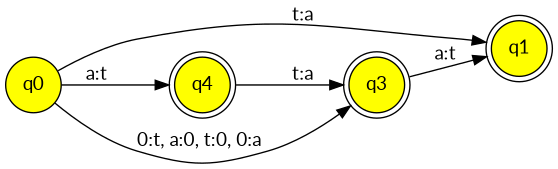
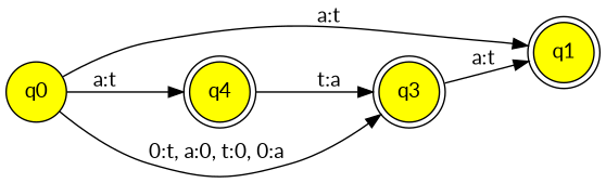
  digraph {
    fontname=Lato
    rankdir=LR
    node [fillcolor=yellow fontname=Lato shape=doublecircle style=filled]
    edge [fontname=Lato]
    n1 [label=q0 shape=circle]
    n2 [label=q1]
    n3 [label=q4]
    n4 [label=q3]
-   n1 -> n2 [label="t:a "]
+   n1 -> n2 [label="a:t "]
    n1 -> n3 [label="a:t "]
    n1 -> n4 [label="0:t, a:0, t:0, 0:a "]
    n3 -> n4 [label="t:a "]
    n4 -> n2 [label="a:t "]
  }
